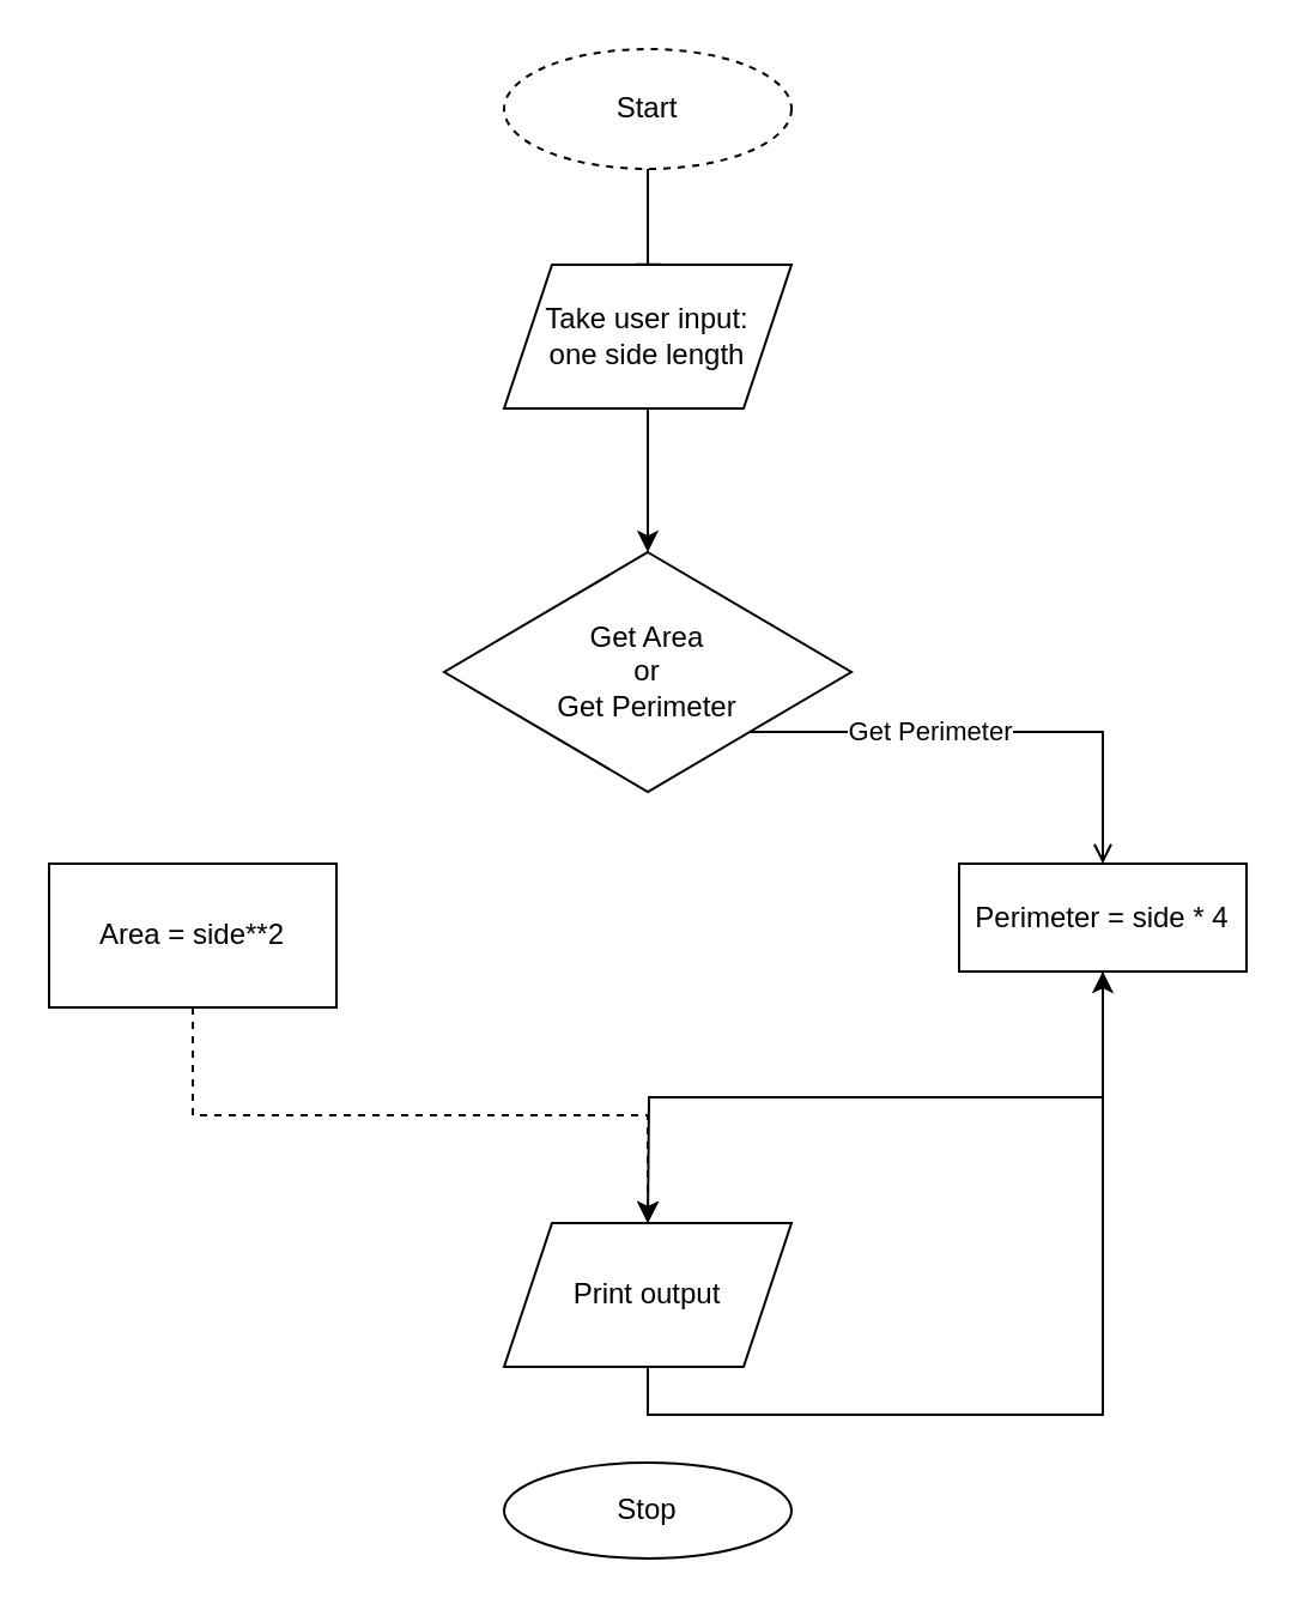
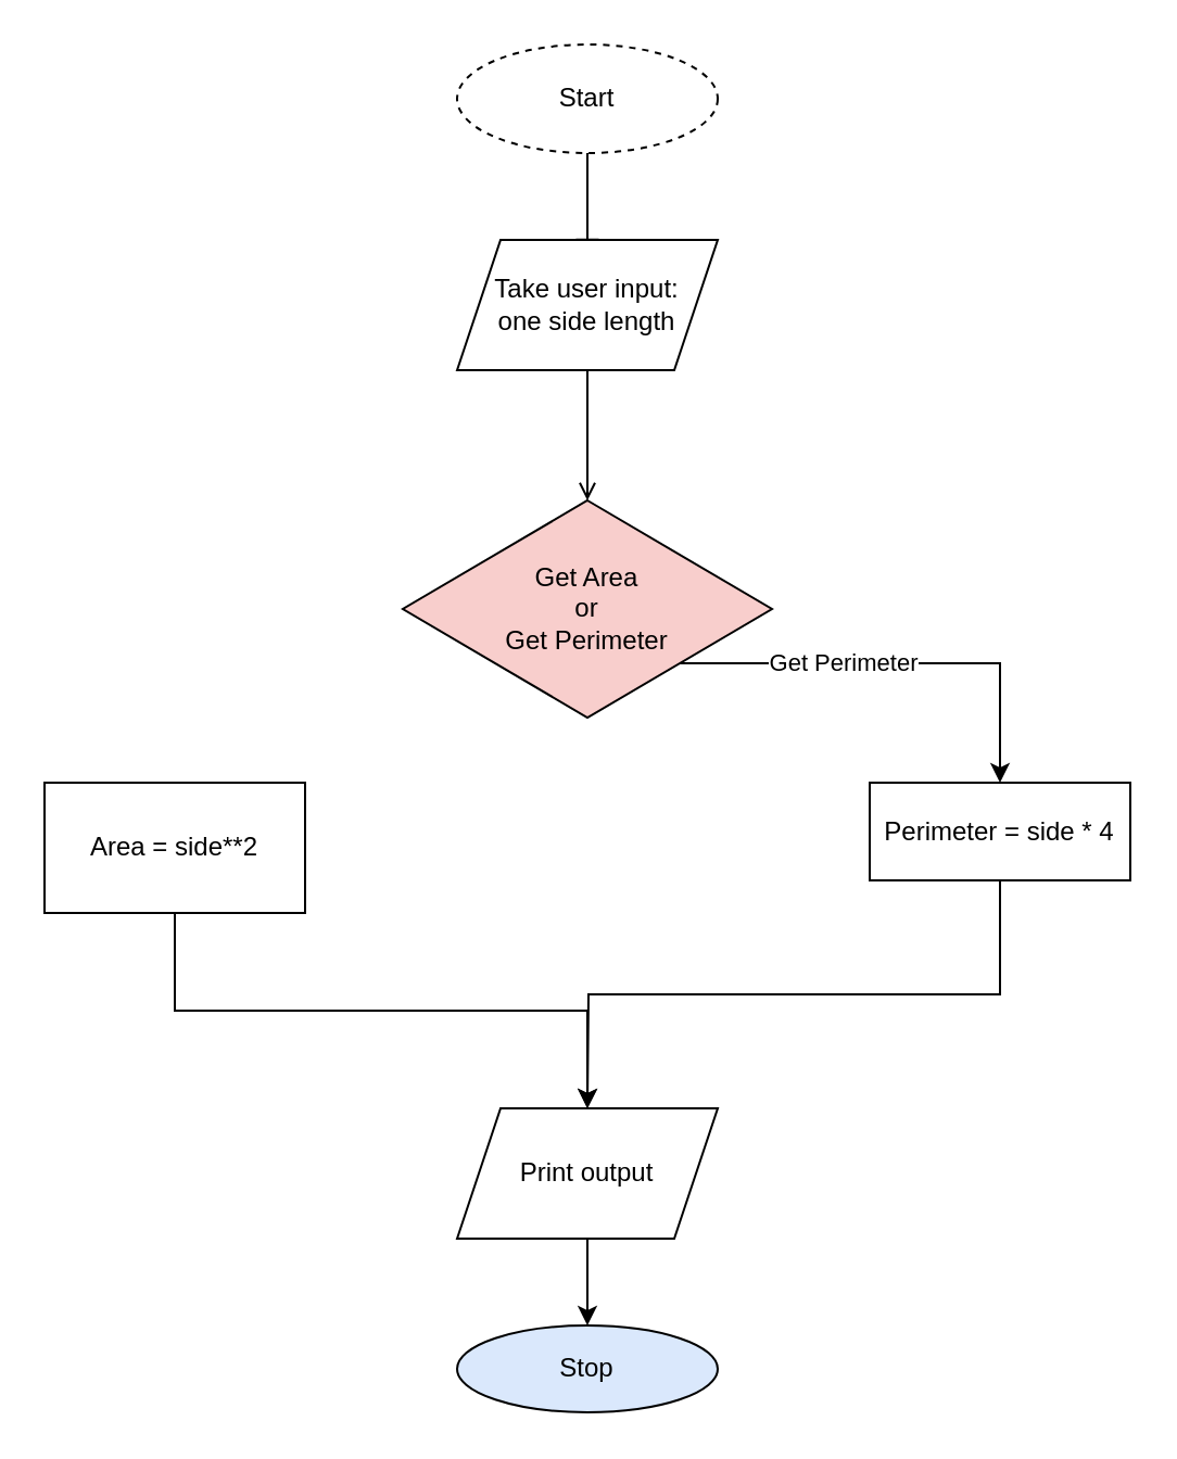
  <mxCell id="0" />
  <mxCell id="1" parent="0" />
  <mxCell id="2" value="" style="rounded=0;html=1;jettySize=auto;orthogonalLoop=1;fontSize=11;endArrow=block;endFill=0;endSize=8;strokeWidth=1;shadow=0;labelBackgroundColor=none;edgeStyle=orthogonalEdgeStyle;exitX=0.5;exitY=1;exitDx=0;exitDy=0;" parent="1" source="3" edge="1"><mxGeometry relative="1" as="geometry"><mxPoint x="270" y="80" as="sourcePoint" /><mxPoint x="270" y="120" as="targetPoint" /></mxGeometry></mxCell>
  <mxCell id="3" value="Start" style="ellipse;whiteSpace=wrap;html=1;dashed=1;" vertex="1" parent="1"><mxGeometry x="210" y="20" width="120" height="50" as="geometry" /></mxCell>
- <mxCell id="4" style="edgeStyle=orthogonalEdgeStyle;rounded=0;orthogonalLoop=1;jettySize=auto;html=1;exitX=1;exitY=1;exitDx=0;exitDy=0;endArrow=open;" edge="1" parent="1" source="6" target="10"><mxGeometry relative="1" as="geometry"><mxPoint x="520" y="370" as="targetPoint" /></mxGeometry></mxCell>
+ <mxCell id="4" style="edgeStyle=orthogonalEdgeStyle;rounded=0;orthogonalLoop=1;jettySize=auto;html=1;exitX=1;exitY=1;exitDx=0;exitDy=0;" edge="1" parent="1" source="6" target="10"><mxGeometry relative="1" as="geometry"><mxPoint x="520" y="370" as="targetPoint" /></mxGeometry></mxCell>
  <mxCell id="5" value="Get Perimeter" style="edgeLabel;html=1;align=center;verticalAlign=middle;resizable=0;points=[];" vertex="1" connectable="0" parent="4"><mxGeometry x="-0.264" y="1" relative="1" as="geometry"><mxPoint as="offset" /></mxGeometry></mxCell>
- <mxCell id="6" value="Get Area&lt;div&gt;or&lt;/div&gt;&lt;div&gt;Get Perimeter&lt;/div&gt;" style="rhombus;whiteSpace=wrap;html=1;" vertex="1" parent="1"><mxGeometry x="185" y="230" width="170" height="100" as="geometry" /></mxCell>
- <mxCell id="7" style="edgeStyle=orthogonalEdgeStyle;rounded=0;orthogonalLoop=1;jettySize=auto;html=1;exitX=0.5;exitY=1;exitDx=0;exitDy=0;entryX=0.5;entryY=0;entryDx=0;entryDy=0;" edge="1" parent="1" source="8" target="6"><mxGeometry relative="1" as="geometry" /></mxCell>
+ <mxCell id="6" value="Get Area&lt;div&gt;or&lt;/div&gt;&lt;div&gt;Get Perimeter&lt;/div&gt;" style="rhombus;whiteSpace=wrap;html=1;fillColor=#f8cecc;" vertex="1" parent="1"><mxGeometry x="185" y="230" width="170" height="100" as="geometry" /></mxCell>
+ <mxCell id="7" style="edgeStyle=orthogonalEdgeStyle;rounded=0;orthogonalLoop=1;jettySize=auto;html=1;exitX=0.5;exitY=1;exitDx=0;exitDy=0;entryX=0.5;entryY=0;entryDx=0;entryDy=0;endArrow=open;" edge="1" parent="1" source="8" target="6"><mxGeometry relative="1" as="geometry" /></mxCell>
  <mxCell id="8" value="Take user input:&lt;div&gt;one side length&lt;/div&gt;" style="shape=parallelogram;perimeter=parallelogramPerimeter;whiteSpace=wrap;html=1;fixedSize=1;" vertex="1" parent="1"><mxGeometry x="210" y="110" width="120" height="60" as="geometry" /></mxCell>
  <mxCell id="9" style="edgeStyle=orthogonalEdgeStyle;rounded=0;orthogonalLoop=1;jettySize=auto;html=1;exitX=0.5;exitY=1;exitDx=0;exitDy=0;" edge="1" parent="1" source="10"><mxGeometry relative="1" as="geometry"><mxPoint x="270" y="510" as="targetPoint" /></mxGeometry></mxCell>
  <mxCell id="10" value="Perimeter = side * 4" style="rounded=0;whiteSpace=wrap;html=1;" vertex="1" parent="1"><mxGeometry x="400" y="360" width="120" height="45" as="geometry" /></mxCell>
- <mxCell id="11" style="edgeStyle=orthogonalEdgeStyle;rounded=0;orthogonalLoop=1;jettySize=auto;html=1;exitX=0.5;exitY=1;exitDx=0;exitDy=0;entryX=0.5;entryY=0;entryDx=0;entryDy=0;dashed=1;" edge="1" parent="1" source="12" target="14"><mxGeometry relative="1" as="geometry" /></mxCell>
+ <mxCell id="11" style="edgeStyle=orthogonalEdgeStyle;rounded=0;orthogonalLoop=1;jettySize=auto;html=1;exitX=0.5;exitY=1;exitDx=0;exitDy=0;entryX=0.5;entryY=0;entryDx=0;entryDy=0;" edge="1" parent="1" source="12" target="14"><mxGeometry relative="1" as="geometry" /></mxCell>
  <mxCell id="12" value="Area = side**2" style="rounded=0;whiteSpace=wrap;html=1;" vertex="1" parent="1"><mxGeometry x="20" y="360" width="120" height="60" as="geometry" /></mxCell>
- <mxCell id="13" style="edgeStyle=orthogonalEdgeStyle;rounded=0;orthogonalLoop=1;jettySize=auto;html=1;exitX=0.5;exitY=1;exitDx=0;exitDy=0;" edge="1" parent="1" source="14" target="10"><mxGeometry relative="1" as="geometry"><mxPoint x="270" y="650" as="targetPoint" /></mxGeometry></mxCell>
+ <mxCell id="13" style="edgeStyle=orthogonalEdgeStyle;rounded=0;orthogonalLoop=1;jettySize=auto;html=1;exitX=0.5;exitY=1;exitDx=0;exitDy=0;" edge="1" parent="1" source="14" target="15"><mxGeometry relative="1" as="geometry"><mxPoint x="270" y="650" as="targetPoint" /></mxGeometry></mxCell>
  <mxCell id="14" value="Print output" style="shape=parallelogram;perimeter=parallelogramPerimeter;whiteSpace=wrap;html=1;fixedSize=1;" vertex="1" parent="1"><mxGeometry x="210" y="510" width="120" height="60" as="geometry" /></mxCell>
- <mxCell id="15" value="Stop" style="ellipse;whiteSpace=wrap;html=1;" vertex="1" parent="1"><mxGeometry x="210" y="610" width="120" height="40" as="geometry" /></mxCell>
+ <mxCell id="15" value="Stop" style="ellipse;whiteSpace=wrap;html=1;fillColor=#dae8fc;" vertex="1" parent="1"><mxGeometry x="210" y="610" width="120" height="40" as="geometry" /></mxCell>
